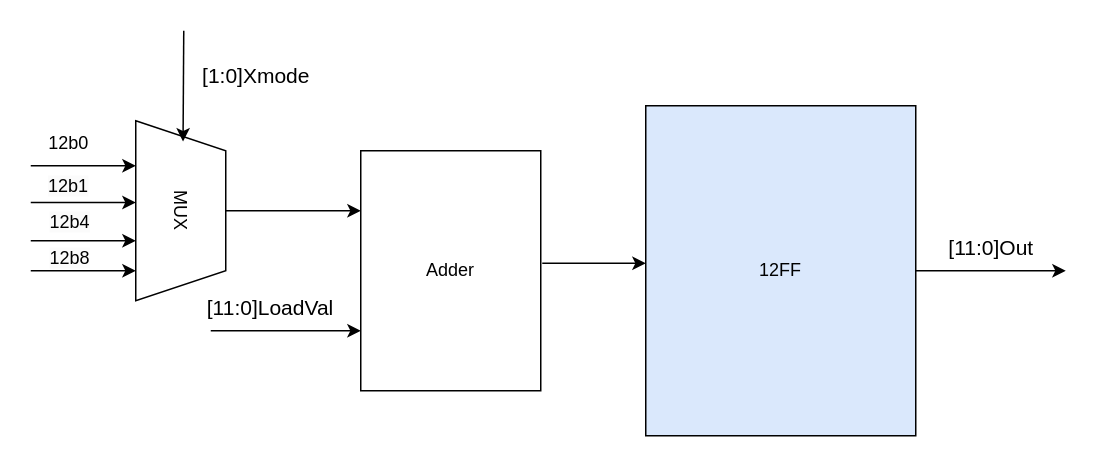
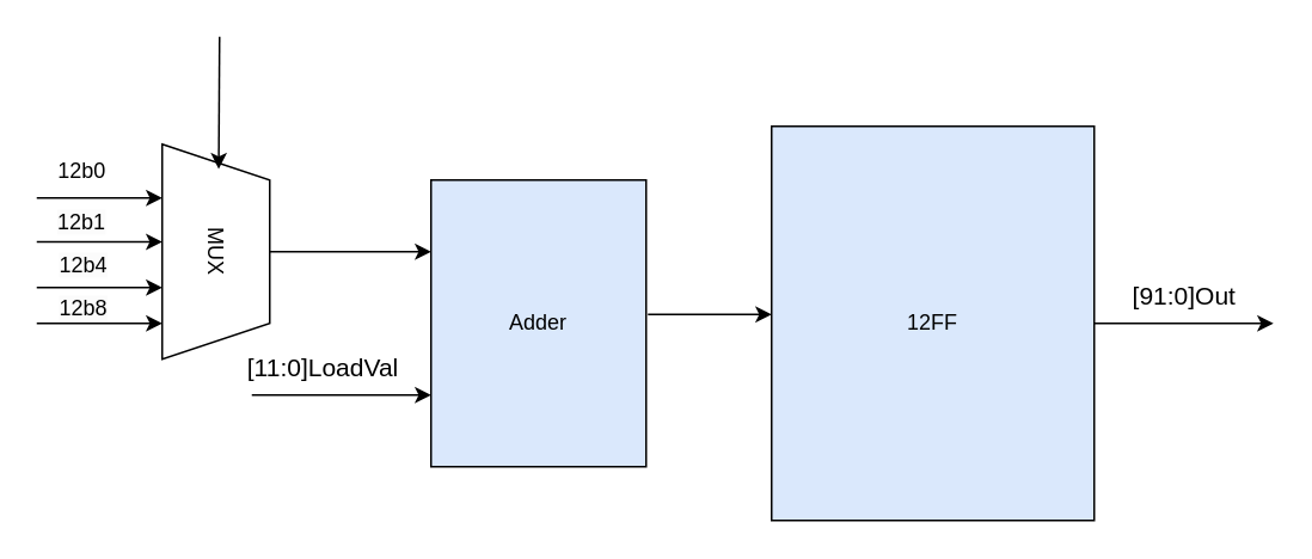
  <mxCell id="0" />
  <mxCell id="1" parent="0" />
  <mxCell id="2" value="12FF" style="rounded=0;whiteSpace=wrap;html=1;fillColor=#dae8fc;" parent="1" vertex="1"><mxGeometry x="430" y="70" width="180" height="220" as="geometry" /></mxCell>
- <mxCell id="3" value="Adder" style="rounded=0;whiteSpace=wrap;html=1;" parent="1" vertex="1"><mxGeometry x="240" y="100" width="120" height="160" as="geometry" /></mxCell>
+ <mxCell id="3" value="Adder" style="rounded=0;whiteSpace=wrap;html=1;fillColor=#dae8fc;" parent="1" vertex="1"><mxGeometry x="240" y="100" width="120" height="160" as="geometry" /></mxCell>
  <mxCell id="4" value="" style="endArrow=classic;html=1;rounded=0;entryX=0;entryY=0.75;entryDx=0;entryDy=0;" parent="1" target="3" edge="1"><mxGeometry width="50" height="50" relative="1" as="geometry"><mxPoint x="140" y="220" as="sourcePoint" /><mxPoint x="450" y="270" as="targetPoint" /></mxGeometry></mxCell>
  <mxCell id="5" value="" style="endArrow=classic;html=1;rounded=0;" parent="1" edge="1"><mxGeometry width="50" height="50" relative="1" as="geometry"><mxPoint x="361" y="175" as="sourcePoint" /><mxPoint x="430" y="175" as="targetPoint" /></mxGeometry></mxCell>
  <mxCell id="6" value="" style="endArrow=classic;html=1;rounded=0;entryX=0;entryY=0.75;entryDx=0;entryDy=0;" edge="1" parent="1"><mxGeometry width="50" height="50" relative="1" as="geometry"><mxPoint x="150" y="140" as="sourcePoint" /><mxPoint x="240" y="140" as="targetPoint" /></mxGeometry></mxCell>
  <mxCell id="7" value="MUX" style="shape=trapezoid;perimeter=trapezoidPerimeter;whiteSpace=wrap;html=1;fixedSize=1;rotation=90;" vertex="1" parent="1"><mxGeometry x="60" y="110" width="120" height="60" as="geometry" /></mxCell>
  <mxCell id="8" value="&lt;font style=&quot;font-size: 14px;&quot;&gt;[11:0]LoadVal&lt;/font&gt;" style="text;html=1;align=center;verticalAlign=middle;whiteSpace=wrap;rounded=0;" vertex="1" parent="1"><mxGeometry x="150" y="190" width="60" height="30" as="geometry" /></mxCell>
  <mxCell id="9" value="" style="endArrow=classic;html=1;rounded=0;exitX=1;exitY=0.5;exitDx=0;exitDy=0;" edge="1" parent="1" source="2"><mxGeometry width="50" height="50" relative="1" as="geometry"><mxPoint x="440" y="330" as="sourcePoint" /><mxPoint x="710" y="180" as="targetPoint" /></mxGeometry></mxCell>
- <mxCell id="10" value="&lt;font style=&quot;font-size: 14px;&quot;&gt;[11:0]Out&lt;/font&gt;" style="text;html=1;align=center;verticalAlign=middle;resizable=0;points=[];autosize=1;strokeColor=none;fillColor=none;" vertex="1" parent="1"><mxGeometry x="620" y="150" width="80" height="30" as="geometry" /></mxCell>
+ <mxCell id="10" value="&lt;font style=&quot;font-size: 14px;&quot;&gt;[91:0]Out&lt;/font&gt;" style="text;html=1;align=center;verticalAlign=middle;resizable=0;points=[];autosize=1;strokeColor=none;fillColor=none;" vertex="1" parent="1"><mxGeometry x="620" y="150" width="80" height="30" as="geometry" /></mxCell>
  <mxCell id="11" value="" style="endArrow=classic;html=1;rounded=0;entryX=0;entryY=0.25;entryDx=0;entryDy=0;" edge="1" parent="1"><mxGeometry width="50" height="50" relative="1" as="geometry"><mxPoint x="122" y="20" as="sourcePoint" /><mxPoint x="121.538" y="93.846" as="targetPoint" /></mxGeometry></mxCell>
- <mxCell id="12" value="&lt;font style=&quot;font-size: 14px;&quot;&gt;[1:0]Xmode&lt;/font&gt;" style="text;html=1;align=center;verticalAlign=middle;resizable=0;points=[];autosize=1;strokeColor=none;fillColor=none;" vertex="1" parent="1"><mxGeometry x="120" y="35" width="100" height="30" as="geometry" /></mxCell>
  <mxCell id="13" value="" style="endArrow=classic;html=1;rounded=0;entryX=0.25;entryY=1;entryDx=0;entryDy=0;" edge="1" parent="1" target="7"><mxGeometry width="50" height="50" relative="1" as="geometry"><mxPoint x="20" y="110" as="sourcePoint" /><mxPoint x="360" y="100" as="targetPoint" /></mxGeometry></mxCell>
  <mxCell id="14" value="" style="endArrow=classic;html=1;rounded=0;entryX=0.25;entryY=1;entryDx=0;entryDy=0;" edge="1" parent="1"><mxGeometry width="50" height="50" relative="1" as="geometry"><mxPoint x="20" y="134.47" as="sourcePoint" /><mxPoint x="90" y="134.47" as="targetPoint" /></mxGeometry></mxCell>
  <mxCell id="15" value="" style="endArrow=classic;html=1;rounded=0;entryX=0.25;entryY=1;entryDx=0;entryDy=0;" edge="1" parent="1"><mxGeometry width="50" height="50" relative="1" as="geometry"><mxPoint x="20" y="160" as="sourcePoint" /><mxPoint x="90" y="160" as="targetPoint" /></mxGeometry></mxCell>
  <mxCell id="16" value="" style="endArrow=classic;html=1;rounded=0;entryX=0.25;entryY=1;entryDx=0;entryDy=0;" edge="1" parent="1"><mxGeometry width="50" height="50" relative="1" as="geometry"><mxPoint x="20" y="180" as="sourcePoint" /><mxPoint x="90" y="180" as="targetPoint" /></mxGeometry></mxCell>
  <mxCell id="17" value="12b0" style="text;html=1;align=center;verticalAlign=middle;resizable=0;points=[];autosize=1;strokeColor=none;fillColor=none;" vertex="1" parent="1"><mxGeometry x="20" y="80" width="50" height="30" as="geometry" /></mxCell>
  <mxCell id="18" value="&lt;span style=&quot;color: rgb(0, 0, 0); font-family: Helvetica; font-size: 12px; font-style: normal; font-variant-ligatures: normal; font-variant-caps: normal; font-weight: 400; letter-spacing: normal; orphans: 2; text-align: center; text-indent: 0px; text-transform: none; widows: 2; word-spacing: 0px; -webkit-text-stroke-width: 0px; white-space: nowrap; background-color: rgb(251, 251, 251); text-decoration-thickness: initial; text-decoration-style: initial; text-decoration-color: initial; display: inline !important; float: none;&quot;&gt;12b1&lt;/span&gt;" style="text;whiteSpace=wrap;html=1;" vertex="1" parent="1"><mxGeometry x="30" y="110" width="50" height="40" as="geometry" /></mxCell>
  <mxCell id="19" value="&lt;span style=&quot;color: rgb(0, 0, 0); font-family: Helvetica; font-size: 12px; font-style: normal; font-variant-ligatures: normal; font-variant-caps: normal; font-weight: 400; letter-spacing: normal; orphans: 2; text-align: center; text-indent: 0px; text-transform: none; widows: 2; word-spacing: 0px; -webkit-text-stroke-width: 0px; white-space: nowrap; background-color: rgb(251, 251, 251); text-decoration-thickness: initial; text-decoration-style: initial; text-decoration-color: initial; display: inline !important; float: none;&quot;&gt;12b4&lt;/span&gt;" style="text;whiteSpace=wrap;html=1;" vertex="1" parent="1"><mxGeometry x="31" y="134" width="50" height="40" as="geometry" /></mxCell>
  <mxCell id="20" value="&lt;span style=&quot;color: rgb(0, 0, 0); font-family: Helvetica; font-size: 12px; font-style: normal; font-variant-ligatures: normal; font-variant-caps: normal; font-weight: 400; letter-spacing: normal; orphans: 2; text-align: center; text-indent: 0px; text-transform: none; widows: 2; word-spacing: 0px; -webkit-text-stroke-width: 0px; white-space: nowrap; background-color: rgb(251, 251, 251); text-decoration-thickness: initial; text-decoration-style: initial; text-decoration-color: initial; display: inline !important; float: none;&quot;&gt;12b8&lt;/span&gt;" style="text;whiteSpace=wrap;html=1;" vertex="1" parent="1"><mxGeometry x="31" y="158" width="50" height="40" as="geometry" /></mxCell>
